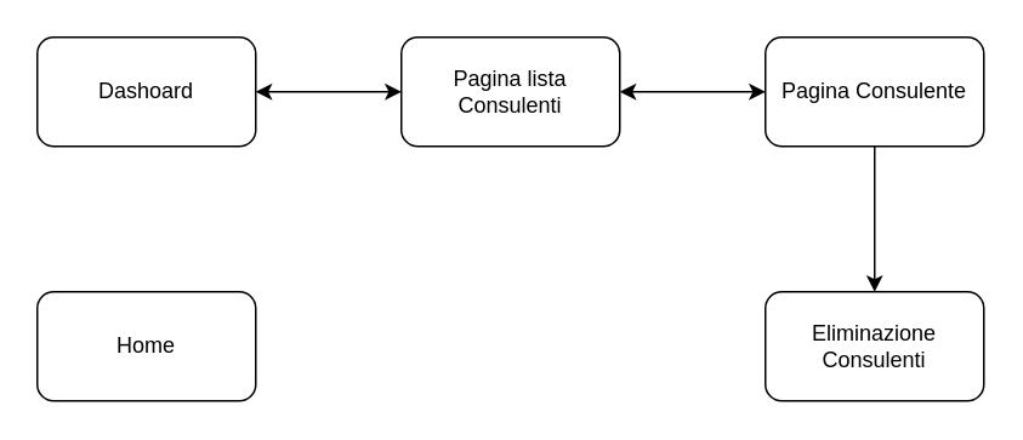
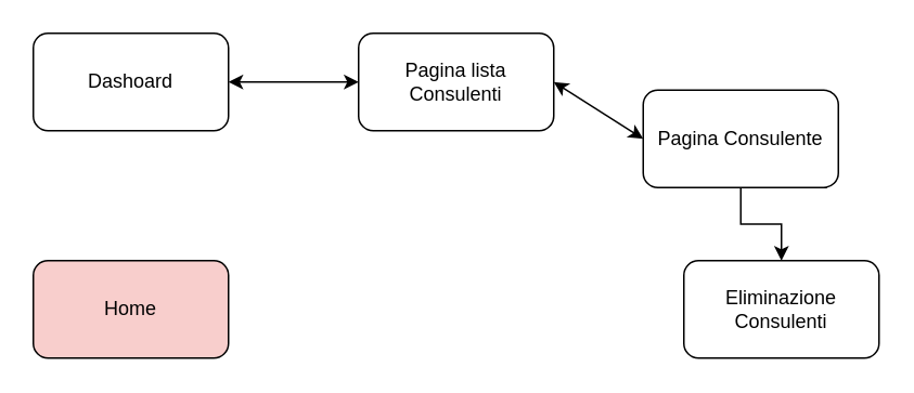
  <mxCell id="0" />
  <mxCell id="1" parent="0" />
- <mxCell id="2" value="Home" style="rounded=1;whiteSpace=wrap;html=1;" vertex="1" parent="1"><mxGeometry x="20" y="160" width="120" height="60" as="geometry" /></mxCell>
+ <mxCell id="2" value="Home" style="rounded=1;whiteSpace=wrap;html=1;fillColor=#f8cecc;" vertex="1" parent="1"><mxGeometry x="20" y="160" width="120" height="60" as="geometry" /></mxCell>
  <mxCell id="3" value="Dashoard" style="whiteSpace=wrap;html=1;rounded=1;" vertex="1" parent="1"><mxGeometry x="20" y="20" width="120" height="60" as="geometry" /></mxCell>
  <mxCell id="4" value="Pagina lista Consulenti" style="whiteSpace=wrap;html=1;rounded=1;" vertex="1" parent="1"><mxGeometry x="220" y="20" width="120" height="60" as="geometry" /></mxCell>
  <mxCell id="5" value="" style="edgeStyle=orthogonalEdgeStyle;rounded=0;orthogonalLoop=1;jettySize=auto;html=1;" edge="1" parent="1" source="6" target="7"><mxGeometry relative="1" as="geometry" /></mxCell>
- <mxCell id="6" value="Pagina Consulente" style="whiteSpace=wrap;html=1;rounded=1;" vertex="1" parent="1"><mxGeometry x="420" y="20" width="120" height="60" as="geometry" /></mxCell>
+ <mxCell id="6" value="Pagina Consulente" style="whiteSpace=wrap;html=1;rounded=1;" vertex="1" parent="1"><mxGeometry x="395" y="55" width="120" height="60" as="geometry" /></mxCell>
  <mxCell id="7" value="Eliminazione Consulenti" style="whiteSpace=wrap;html=1;rounded=1;" vertex="1" parent="1"><mxGeometry x="420" y="160" width="120" height="60" as="geometry" /></mxCell>
  <mxCell id="8" value="" style="endArrow=classic;startArrow=classic;html=1;entryX=0;entryY=0.5;entryDx=0;entryDy=0;exitX=1;exitY=0.5;exitDx=0;exitDy=0;" edge="1" parent="1" source="4" target="6"><mxGeometry width="50" height="50" relative="1" as="geometry"><mxPoint x="330" y="400" as="sourcePoint" /><mxPoint x="380" y="350" as="targetPoint" /></mxGeometry></mxCell>
  <mxCell id="9" value="" style="endArrow=classic;startArrow=classic;html=1;exitX=1;exitY=0.5;exitDx=0;exitDy=0;entryX=0;entryY=0.5;entryDx=0;entryDy=0;" edge="1" parent="1" source="3" target="4"><mxGeometry width="50" height="50" relative="1" as="geometry"><mxPoint x="350" y="60" as="sourcePoint" /><mxPoint x="220" y="60" as="targetPoint" /></mxGeometry></mxCell>
